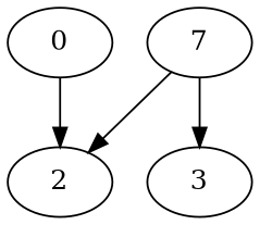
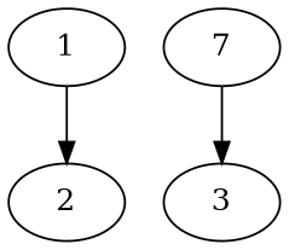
  digraph {
    node [Weight=5]
    edge [Weight=5]
    n1 [label=7]
    2 [Weight=2]
    3
-   1 [label=0]
-   n1 -> 2
+   1
    n1 -> 3 [Weight=2]
    1 -> 2
  }
